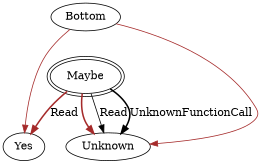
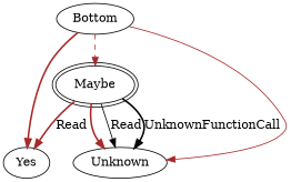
  digraph {
    edge [color=brown style=bold]
    Maybe [peripheries=2]
    Yes
    Unknown
    Bottom
    Maybe -> Yes [label=Read]
    Maybe -> Unknown
    Maybe -> Unknown [color=black label=Read style=solid]
    Maybe -> Unknown [color=black label=UnknownFunctionCall]
-   Bottom -> Yes [style=solid]
+   Bottom -> Maybe [style=dashed]
+   Bottom -> Yes
    Bottom -> Unknown [style=solid]
  }
